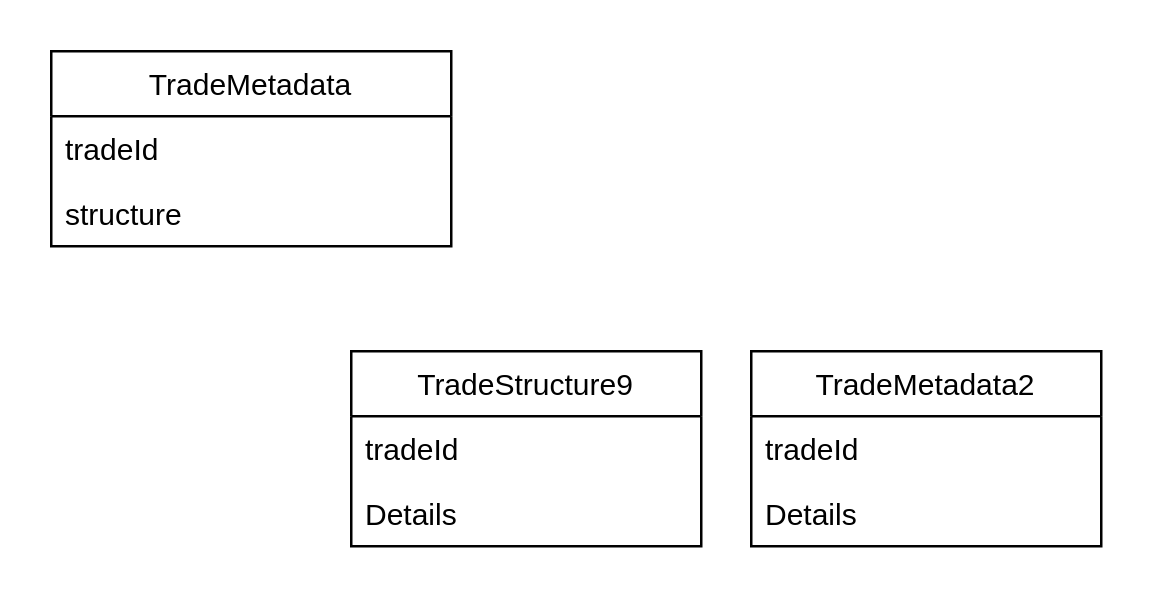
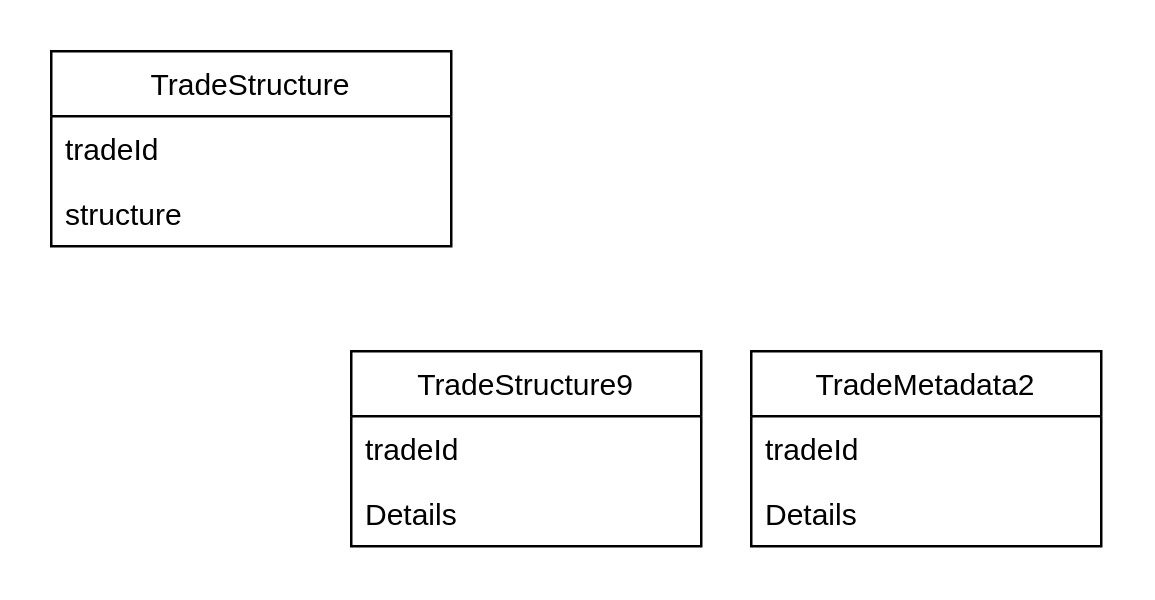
  <mxCell id="0" />
  <mxCell id="1" parent="0" />
- <mxCell id="2" value="TradeMetadata" style="swimlane;fontStyle=0;childLayout=stackLayout;horizontal=1;startSize=26;horizontalStack=0;resizeParent=1;resizeParentMax=0;resizeLast=0;collapsible=1;marginBottom=0;" vertex="1" parent="1"><mxGeometry x="20" y="20" width="160" height="78" as="geometry" /></mxCell>
+ <mxCell id="2" value="TradeStructure" style="swimlane;fontStyle=0;childLayout=stackLayout;horizontal=1;startSize=26;horizontalStack=0;resizeParent=1;resizeParentMax=0;resizeLast=0;collapsible=1;marginBottom=0;" vertex="1" parent="1"><mxGeometry x="20" y="20" width="160" height="78" as="geometry" /></mxCell>
  <mxCell id="3" value="tradeId" style="text;strokeColor=none;fillColor=none;align=left;verticalAlign=top;spacingLeft=4;spacingRight=4;overflow=hidden;rotatable=0;points=[[0,0.5],[1,0.5]];portConstraint=eastwest;" vertex="1" parent="2"><mxGeometry y="26" width="160" height="26" as="geometry" /></mxCell>
  <mxCell id="4" value="structure" style="text;strokeColor=none;fillColor=none;align=left;verticalAlign=top;spacingLeft=4;spacingRight=4;overflow=hidden;rotatable=0;points=[[0,0.5],[1,0.5]];portConstraint=eastwest;" vertex="1" parent="2"><mxGeometry y="52" width="160" height="26" as="geometry" /></mxCell>
  <mxCell id="5" value="TradeStructure9" style="swimlane;fontStyle=0;childLayout=stackLayout;horizontal=1;startSize=26;horizontalStack=0;resizeParent=1;resizeParentMax=0;resizeLast=0;collapsible=1;marginBottom=0;" vertex="1" parent="1"><mxGeometry x="140" y="140" width="140" height="78" as="geometry"><mxRectangle x="200" y="280" width="120" height="26" as="alternateBounds" /></mxGeometry></mxCell>
  <mxCell id="6" value="tradeId" style="text;strokeColor=none;fillColor=none;align=left;verticalAlign=top;spacingLeft=4;spacingRight=4;overflow=hidden;rotatable=0;points=[[0,0.5],[1,0.5]];portConstraint=eastwest;" vertex="1" parent="5"><mxGeometry y="26" width="140" height="26" as="geometry" /></mxCell>
  <mxCell id="7" value="Details" style="text;strokeColor=none;fillColor=none;align=left;verticalAlign=top;spacingLeft=4;spacingRight=4;overflow=hidden;rotatable=0;points=[[0,0.5],[1,0.5]];portConstraint=eastwest;" vertex="1" parent="5"><mxGeometry y="52" width="140" height="26" as="geometry" /></mxCell>
  <mxCell id="8" value="TradeMetadata2" style="swimlane;fontStyle=0;childLayout=stackLayout;horizontal=1;startSize=26;horizontalStack=0;resizeParent=1;resizeParentMax=0;resizeLast=0;collapsible=1;marginBottom=0;" vertex="1" parent="1"><mxGeometry x="300" y="140" width="140" height="78" as="geometry"><mxRectangle x="200" y="280" width="120" height="26" as="alternateBounds" /></mxGeometry></mxCell>
  <mxCell id="9" value="tradeId" style="text;strokeColor=none;fillColor=none;align=left;verticalAlign=top;spacingLeft=4;spacingRight=4;overflow=hidden;rotatable=0;points=[[0,0.5],[1,0.5]];portConstraint=eastwest;" vertex="1" parent="8"><mxGeometry y="26" width="140" height="26" as="geometry" /></mxCell>
  <mxCell id="10" value="Details" style="text;strokeColor=none;fillColor=none;align=left;verticalAlign=top;spacingLeft=4;spacingRight=4;overflow=hidden;rotatable=0;points=[[0,0.5],[1,0.5]];portConstraint=eastwest;" vertex="1" parent="8"><mxGeometry y="52" width="140" height="26" as="geometry" /></mxCell>
